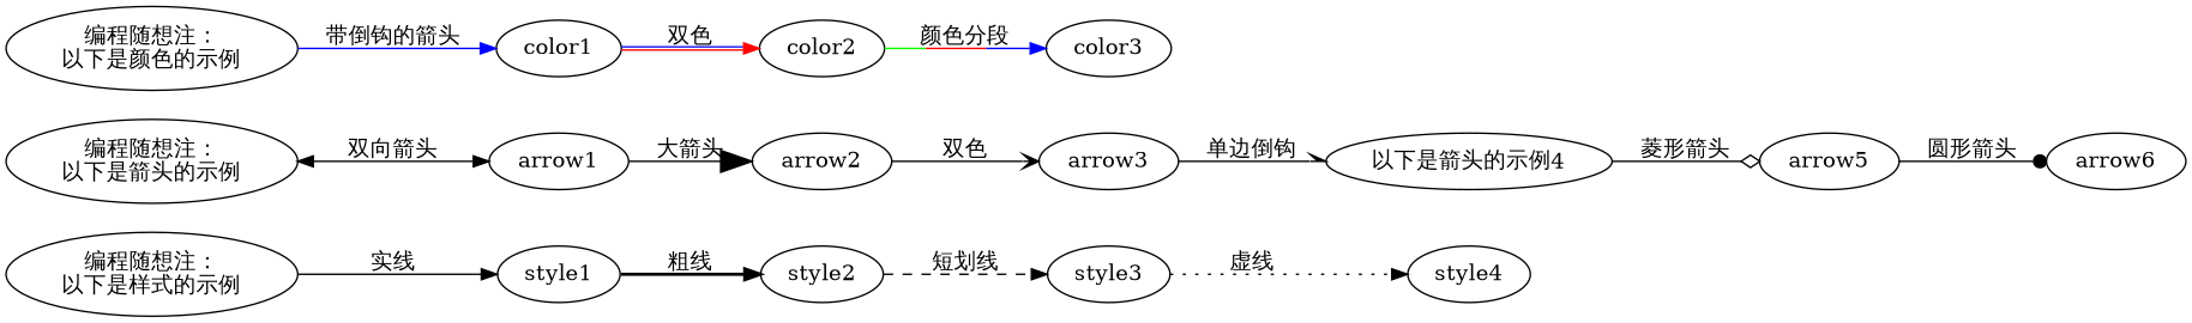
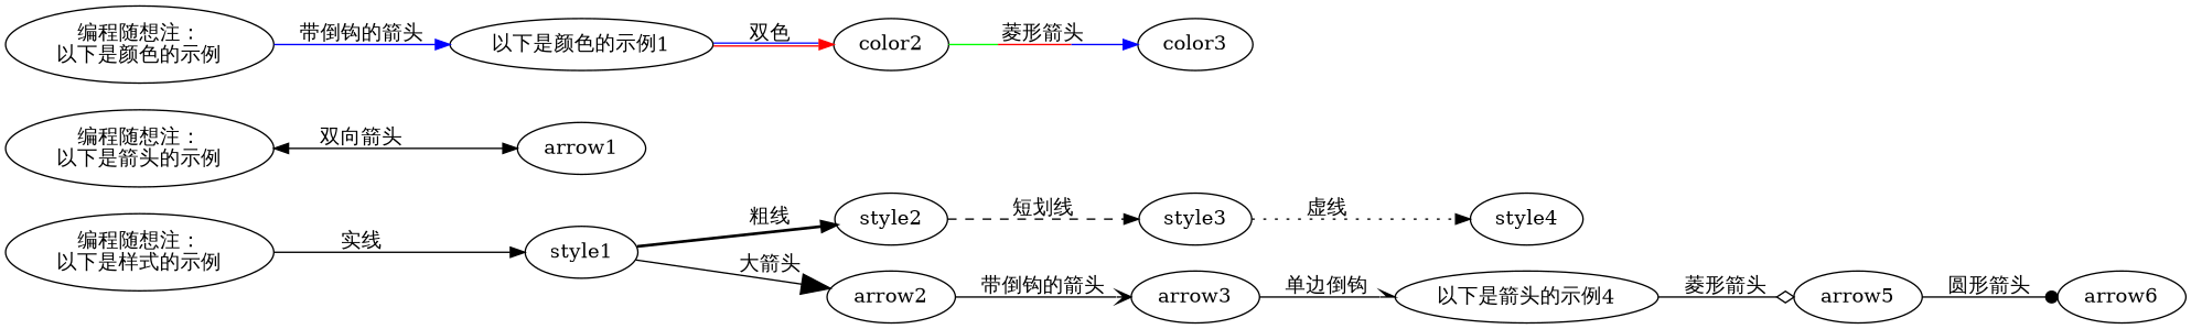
  digraph {
    rankdir=LR
    n1 [label="编程随想注：\n以下是样式的示例"]
    style1
    style2
    style3
    style4
    n6 [label="编程随想注：\n以下是箭头的示例"]
    arrow1
    arrow2
    arrow3
    n10 [label="以下是箭头的示例4"]
    arrow5
    arrow6
    n13 [label="编程随想注：\n以下是颜色的示例"]
-   color1
+   color1 [label="以下是颜色的示例1"]
    color2
    color3
    n1 -> style1 [label="实线" style=solid]
    style1 -> style2 [label="粗线" style=bold]
    style2 -> style3 [label="短划线" style=dashed]
    style3 -> style4 [label="虚线" style=dotted]
    n6 -> arrow1 [dir=both label="双向箭头"]
-   arrow1 -> arrow2 [arrowsize=2.0 label="大箭头"]
-   arrow2 -> arrow3 [arrowhead=open label="双色"]
+   style1 -> arrow2 [arrowsize=2.0 label="大箭头"]
+   arrow2 -> arrow3 [arrowhead=open label="带倒钩的箭头"]
    arrow3 -> n10 [arrowhead=halfopen label="单边倒钩"]
    n10 -> arrow5 [arrowhead=ediamond label="菱形箭头"]
    arrow5 -> arrow6 [arrowhead=dot label="圆形箭头"]
    n13 -> color1 [color=blue label="带倒钩的箭头"]
    color1 -> color2 [color="red:blue" label="双色"]
-   color2 -> color3 [color="green:red;0.4:blue" label="颜色分段"]
+   color2 -> color3 [color="green:red;0.4:blue" label="菱形箭头"]
  }
